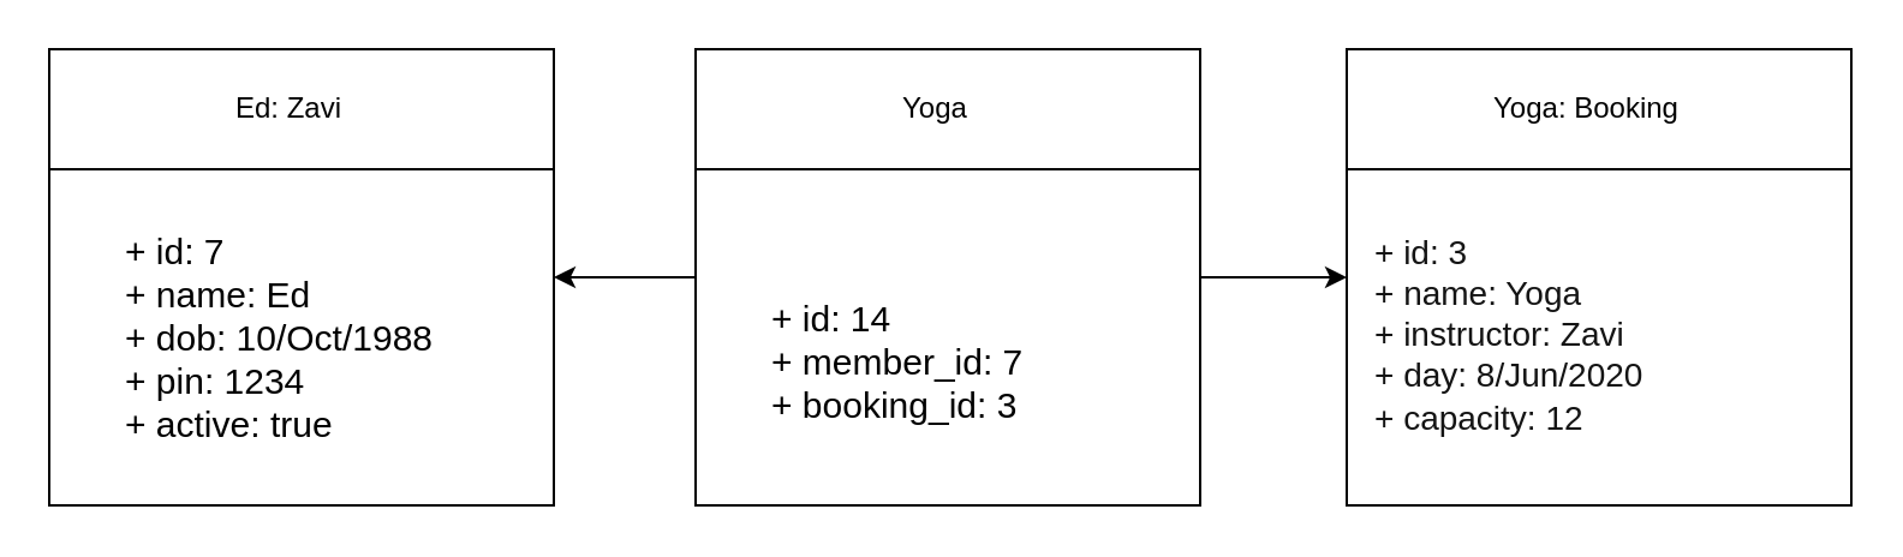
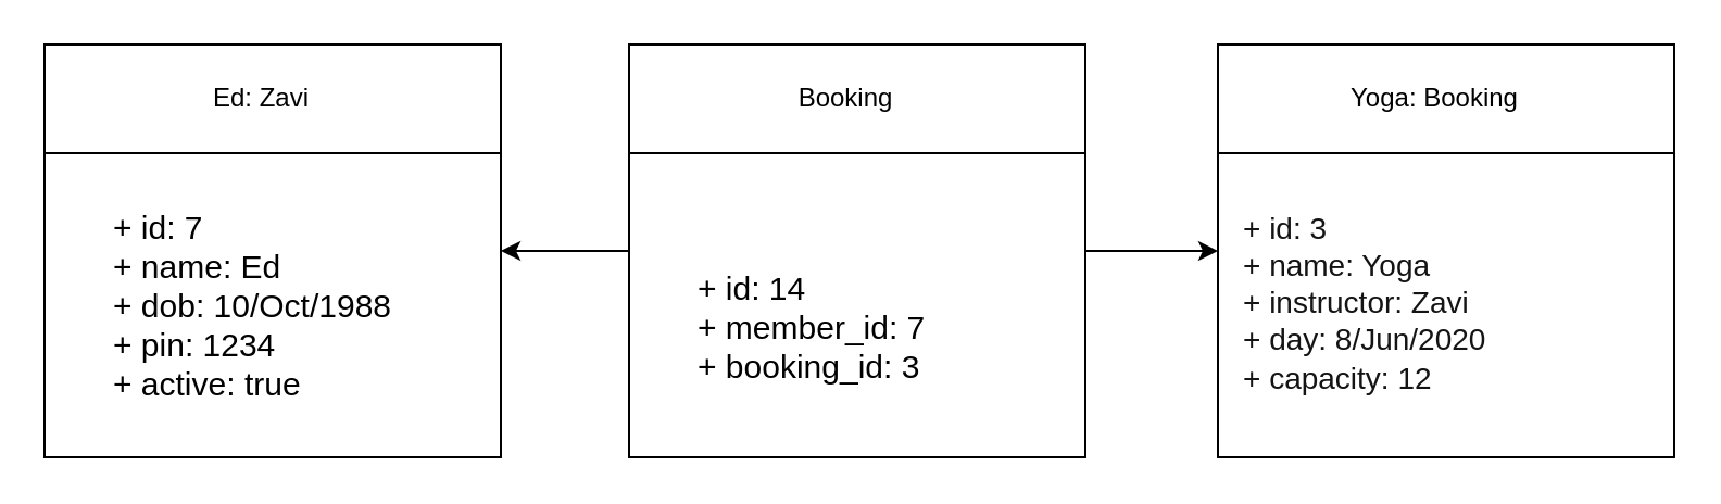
  <mxCell id="0" />
  <mxCell id="1" parent="0" />
  <mxCell id="2" value="" style="rounded=0;whiteSpace=wrap;html=1;" vertex="1" parent="1"><mxGeometry x="20" y="20" width="210" height="190" as="geometry" /></mxCell>
  <mxCell id="3" value="" style="rounded=0;whiteSpace=wrap;html=1;" vertex="1" parent="1"><mxGeometry x="20" y="20" width="210" height="50" as="geometry" /></mxCell>
  <mxCell id="4" value="Ed: Zavi" style="text;html=1;strokeColor=none;fillColor=none;align=center;verticalAlign=middle;whiteSpace=wrap;rounded=0;" vertex="1" parent="1"><mxGeometry x="30" y="35" width="180" height="20" as="geometry" /></mxCell>
  <mxCell id="5" style="edgeStyle=orthogonalEdgeStyle;rounded=0;orthogonalLoop=1;jettySize=auto;html=1;exitX=0;exitY=0.5;exitDx=0;exitDy=0;" edge="1" parent="1" source="7" target="2"><mxGeometry relative="1" as="geometry" /></mxCell>
  <mxCell id="6" style="edgeStyle=orthogonalEdgeStyle;rounded=0;orthogonalLoop=1;jettySize=auto;html=1;exitX=1;exitY=0.5;exitDx=0;exitDy=0;entryX=0;entryY=0.5;entryDx=0;entryDy=0;" edge="1" parent="1" source="7" target="10"><mxGeometry relative="1" as="geometry" /></mxCell>
  <mxCell id="7" value="" style="rounded=0;whiteSpace=wrap;html=1;" vertex="1" parent="1"><mxGeometry x="289" y="20" width="210" height="190" as="geometry" /></mxCell>
  <mxCell id="8" value="" style="rounded=0;whiteSpace=wrap;html=1;" vertex="1" parent="1"><mxGeometry x="289" y="20" width="210" height="50" as="geometry" /></mxCell>
- <mxCell id="9" value="Yoga" style="text;html=1;strokeColor=none;fillColor=none;align=center;verticalAlign=middle;whiteSpace=wrap;rounded=0;" vertex="1" parent="1"><mxGeometry x="299" y="35" width="180" height="20" as="geometry" /></mxCell>
+ <mxCell id="9" value="Booking" style="text;html=1;strokeColor=none;fillColor=none;align=center;verticalAlign=middle;whiteSpace=wrap;rounded=0;" vertex="1" parent="1"><mxGeometry x="299" y="35" width="180" height="20" as="geometry" /></mxCell>
  <mxCell id="10" value="" style="rounded=0;whiteSpace=wrap;html=1;" vertex="1" parent="1"><mxGeometry x="560" y="20" width="210" height="190" as="geometry" /></mxCell>
  <mxCell id="11" value="" style="rounded=0;whiteSpace=wrap;html=1;" vertex="1" parent="1"><mxGeometry x="560" y="20" width="210" height="50" as="geometry" /></mxCell>
  <mxCell id="12" value="Yoga: Booking" style="text;html=1;strokeColor=none;fillColor=none;align=center;verticalAlign=middle;whiteSpace=wrap;rounded=0;" vertex="1" parent="1"><mxGeometry x="570" y="35" width="180" height="20" as="geometry" /></mxCell>
  <mxCell id="13" value="&lt;div style=&quot;font-size: 15px&quot; align=&quot;left&quot;&gt;&lt;font style=&quot;font-size: 15px&quot;&gt;+ id: 7&lt;/font&gt;&lt;/div&gt;&lt;div style=&quot;font-size: 15px&quot; align=&quot;left&quot;&gt;&lt;font style=&quot;font-size: 15px&quot;&gt;+ name: Ed&lt;/font&gt;&lt;/div&gt;&lt;div style=&quot;font-size: 15px&quot;&gt;&lt;font style=&quot;font-size: 15px&quot;&gt;+ dob: 10/Oct/1988&lt;/font&gt;&lt;/div&gt;&lt;div style=&quot;font-size: 15px&quot;&gt;&lt;font style=&quot;font-size: 15px&quot;&gt;+ pin: 1234&lt;/font&gt;&lt;/div&gt;&lt;div style=&quot;font-size: 15px&quot;&gt;&lt;font style=&quot;font-size: 15px&quot;&gt;+ active: true&lt;br&gt;&lt;/font&gt;&lt;/div&gt;" style="text;html=1;strokeColor=none;fillColor=none;align=left;verticalAlign=middle;whiteSpace=wrap;rounded=0;" vertex="1" parent="1"><mxGeometry x="50" y="105" width="150" height="70" as="geometry" /></mxCell>
  <mxCell id="14" value="&lt;div style=&quot;font-size: 14px&quot; align=&quot;left&quot;&gt;&lt;font style=&quot;font-size: 14px&quot; face=&quot;Helvetica&quot;&gt;&lt;span style=&quot;background-color: transparent&quot;&gt;&lt;font style=&quot;font-size: 14px&quot; color=&quot;#141414&quot;&gt;+ id: 3&lt;br&gt;&lt;/font&gt;&lt;/span&gt;&lt;/font&gt;&lt;/div&gt;&lt;div style=&quot;font-size: 14px&quot; align=&quot;left&quot;&gt;&lt;font style=&quot;font-size: 14px&quot; face=&quot;Helvetica&quot;&gt;&lt;span style=&quot;background-color: transparent&quot;&gt;&lt;font style=&quot;font-size: 14px&quot; color=&quot;#141414&quot;&gt;+ name: Yoga&lt;br&gt;&lt;/font&gt;&lt;/span&gt;&lt;/font&gt;&lt;/div&gt;&lt;div style=&quot;font-size: 14px&quot;&gt;&lt;font style=&quot;font-size: 14px&quot; face=&quot;Helvetica&quot;&gt;&lt;span style=&quot;background-color: transparent&quot;&gt;&lt;font style=&quot;font-size: 14px&quot; color=&quot;#141414&quot;&gt;+ instructor: Zavi&lt;/font&gt;&lt;/span&gt;&lt;/font&gt;&lt;/div&gt;&lt;div style=&quot;font-size: 14px&quot;&gt;&lt;font style=&quot;font-size: 14px&quot; face=&quot;Helvetica&quot;&gt;&lt;span style=&quot;background-color: transparent&quot;&gt;&lt;font style=&quot;font-size: 14px&quot; color=&quot;#141414&quot;&gt;+ day: &lt;/font&gt;&lt;/span&gt;&lt;/font&gt;&lt;font style=&quot;font-size: 14px&quot; face=&quot;Helvetica&quot;&gt;&lt;span style=&quot;background-color: transparent&quot;&gt;&lt;font style=&quot;font-size: 14px&quot; color=&quot;#141414&quot;&gt;8/Jun/2020&lt;/font&gt;&lt;/span&gt;&lt;/font&gt;&lt;font style=&quot;font-size: 14px&quot; face=&quot;Helvetica&quot;&gt;&lt;span style=&quot;background-color: transparent&quot;&gt;&lt;/span&gt;&lt;/font&gt;&lt;div style=&quot;font-weight: normal ; line-height: 19px&quot;&gt;&lt;div&gt;&lt;font style=&quot;font-size: 14px&quot; face=&quot;Helvetica&quot;&gt;&lt;span style=&quot;background-color: transparent&quot;&gt;&lt;font style=&quot;font-size: 14px&quot; color=&quot;#141414&quot;&gt;+ capacity: 12&lt;br&gt;&lt;/font&gt;&lt;/span&gt;&lt;/font&gt;&lt;/div&gt;&lt;/div&gt;&lt;/div&gt;" style="text;html=1;strokeColor=none;fillColor=none;align=left;verticalAlign=middle;whiteSpace=wrap;rounded=0;" vertex="1" parent="1"><mxGeometry x="570" y="80" width="190" height="120" as="geometry" /></mxCell>
  <mxCell id="15" value="&lt;div style=&quot;font-size: 15px&quot; align=&quot;left&quot;&gt;&lt;font style=&quot;font-size: 15px&quot;&gt;+ id: 14&lt;/font&gt;&lt;/div&gt;&lt;div style=&quot;font-size: 15px&quot;&gt;&lt;font style=&quot;font-size: 15px&quot;&gt;+ member_id: 7&lt;/font&gt;&lt;/div&gt;&lt;div style=&quot;font-size: 15px&quot;&gt;&lt;font style=&quot;font-size: 15px&quot;&gt;+ booking_id: 3&lt;br&gt;&lt;/font&gt;&lt;/div&gt;" style="text;html=1;strokeColor=none;fillColor=none;align=left;verticalAlign=middle;whiteSpace=wrap;rounded=0;" vertex="1" parent="1"><mxGeometry x="319" y="100" width="160" height="100" as="geometry" /></mxCell>
